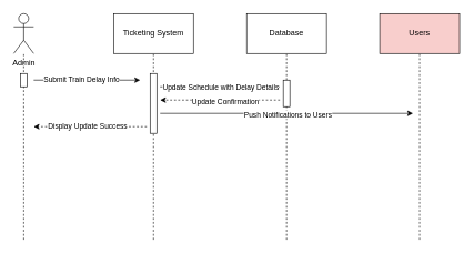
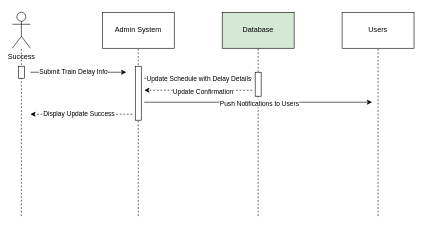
  <mxCell id="0" />
  <mxCell id="1" parent="0" />
- <mxCell id="2" value="Admin" style="shape=umlActor;verticalLabelPosition=bottom;verticalAlign=top;html=1;outlineConnect=0;" vertex="1" parent="1"><mxGeometry x="20" y="20" width="30" height="60" as="geometry" /></mxCell>
- <mxCell id="3" value="Ticketing System" style="rounded=0;whiteSpace=wrap;html=1;" vertex="1" parent="1"><mxGeometry x="170" y="20" width="120" height="60" as="geometry" /></mxCell>
- <mxCell id="4" value="Database" style="rounded=0;whiteSpace=wrap;html=1;" vertex="1" parent="1"><mxGeometry x="370" y="20" width="120" height="60" as="geometry" /></mxCell>
- <mxCell id="5" value="Users" style="rounded=0;whiteSpace=wrap;html=1;fillColor=#f8cecc;" vertex="1" parent="1"><mxGeometry x="570" y="20" width="120" height="60" as="geometry" /></mxCell>
+ <mxCell id="2" value="Success" style="shape=umlActor;verticalLabelPosition=bottom;verticalAlign=top;html=1;outlineConnect=0;" vertex="1" parent="1"><mxGeometry x="20" y="20" width="30" height="60" as="geometry" /></mxCell>
+ <mxCell id="3" value="Admin System" style="rounded=0;whiteSpace=wrap;html=1;" vertex="1" parent="1"><mxGeometry x="170" y="20" width="120" height="60" as="geometry" /></mxCell>
+ <mxCell id="4" value="Database" style="rounded=0;whiteSpace=wrap;html=1;fillColor=#d5e8d4;" vertex="1" parent="1"><mxGeometry x="370" y="20" width="120" height="60" as="geometry" /></mxCell>
+ <mxCell id="5" value="Users" style="rounded=0;whiteSpace=wrap;html=1;" vertex="1" parent="1"><mxGeometry x="570" y="20" width="120" height="60" as="geometry" /></mxCell>
  <mxCell id="6" value="" style="endArrow=none;dashed=1;html=1;rounded=0;" edge="1" parent="1" target="5"><mxGeometry width="50" height="50" relative="1" as="geometry"><mxPoint x="630" y="360" as="sourcePoint" /><mxPoint x="420" y="150" as="targetPoint" /></mxGeometry></mxCell>
  <mxCell id="7" value="" style="endArrow=none;dashed=1;html=1;rounded=0;" edge="1" parent="1" target="4"><mxGeometry width="50" height="50" relative="1" as="geometry"><mxPoint x="430" y="360" as="sourcePoint" /><mxPoint x="420" y="150" as="targetPoint" /></mxGeometry></mxCell>
  <mxCell id="8" value="" style="endArrow=none;dashed=1;html=1;rounded=0;" edge="1" parent="1" target="3"><mxGeometry width="50" height="50" relative="1" as="geometry"><mxPoint x="230" y="360" as="sourcePoint" /><mxPoint x="420" y="150" as="targetPoint" /></mxGeometry></mxCell>
  <mxCell id="9" value="" style="endArrow=none;dashed=1;html=1;rounded=0;" edge="1" parent="1" target="2"><mxGeometry width="50" height="50" relative="1" as="geometry"><mxPoint x="35" y="360" as="sourcePoint" /><mxPoint x="420" y="150" as="targetPoint" /></mxGeometry></mxCell>
  <mxCell id="10" value="" style="endArrow=classic;html=1;rounded=0;" edge="1" parent="1"><mxGeometry width="50" height="50" relative="1" as="geometry"><mxPoint x="50" y="120" as="sourcePoint" /><mxPoint x="210" y="120" as="targetPoint" /></mxGeometry></mxCell>
  <mxCell id="11" value="Submit Train Delay Info" style="edgeLabel;html=1;align=center;verticalAlign=middle;resizable=0;points=[];" vertex="1" connectable="0" parent="10"><mxGeometry x="0.007" y="1" relative="1" as="geometry"><mxPoint x="-10" as="offset" /></mxGeometry></mxCell>
  <mxCell id="12" value="" style="endArrow=classic;html=1;rounded=0;" edge="1" parent="1"><mxGeometry width="50" height="50" relative="1" as="geometry"><mxPoint x="240" y="130" as="sourcePoint" /><mxPoint x="420" y="130" as="targetPoint" /></mxGeometry></mxCell>
  <mxCell id="13" value="Update Schedule with Delay Details" style="edgeLabel;html=1;align=center;verticalAlign=middle;resizable=0;points=[];" vertex="1" connectable="0" parent="12"><mxGeometry relative="1" as="geometry"><mxPoint as="offset" /></mxGeometry></mxCell>
  <mxCell id="14" value="" style="endArrow=classic;html=1;rounded=0;dashed=1;" edge="1" parent="1"><mxGeometry width="50" height="50" relative="1" as="geometry"><mxPoint x="420" y="150" as="sourcePoint" /><mxPoint x="240" y="150" as="targetPoint" /></mxGeometry></mxCell>
  <mxCell id="15" value="Update Confirmation" style="edgeLabel;html=1;align=center;verticalAlign=middle;resizable=0;points=[];" vertex="1" connectable="0" parent="14"><mxGeometry x="-0.078" y="2" relative="1" as="geometry"><mxPoint as="offset" /></mxGeometry></mxCell>
  <mxCell id="16" value="" style="endArrow=classic;html=1;rounded=0;" edge="1" parent="1"><mxGeometry width="50" height="50" relative="1" as="geometry"><mxPoint x="240" y="170" as="sourcePoint" /><mxPoint x="620" y="170" as="targetPoint" /></mxGeometry></mxCell>
  <mxCell id="17" value="Push Notifications to Users" style="edgeLabel;html=1;align=center;verticalAlign=middle;resizable=0;points=[];" vertex="1" connectable="0" parent="16"><mxGeometry x="0.006" y="-1" relative="1" as="geometry"><mxPoint as="offset" /></mxGeometry></mxCell>
  <mxCell id="18" value="" style="endArrow=classic;html=1;rounded=0;dashed=1;" edge="1" parent="1"><mxGeometry width="50" height="50" relative="1" as="geometry"><mxPoint x="220" y="190" as="sourcePoint" /><mxPoint x="50" y="190" as="targetPoint" /></mxGeometry></mxCell>
  <mxCell id="19" value="Display Update Success" style="edgeLabel;html=1;align=center;verticalAlign=middle;resizable=0;points=[];" vertex="1" connectable="0" parent="18"><mxGeometry x="0.054" y="-1" relative="1" as="geometry"><mxPoint as="offset" /></mxGeometry></mxCell>
  <mxCell id="20" value="" style="rounded=0;whiteSpace=wrap;html=1;" vertex="1" parent="1"><mxGeometry x="225" y="110" width="10" height="90" as="geometry" /></mxCell>
  <mxCell id="21" value="" style="rounded=0;whiteSpace=wrap;html=1;" vertex="1" parent="1"><mxGeometry x="425" y="120" width="10" height="40" as="geometry" /></mxCell>
  <mxCell id="22" value="" style="rounded=0;whiteSpace=wrap;html=1;" vertex="1" parent="1"><mxGeometry x="30" y="110" width="10" height="20" as="geometry" /></mxCell>
